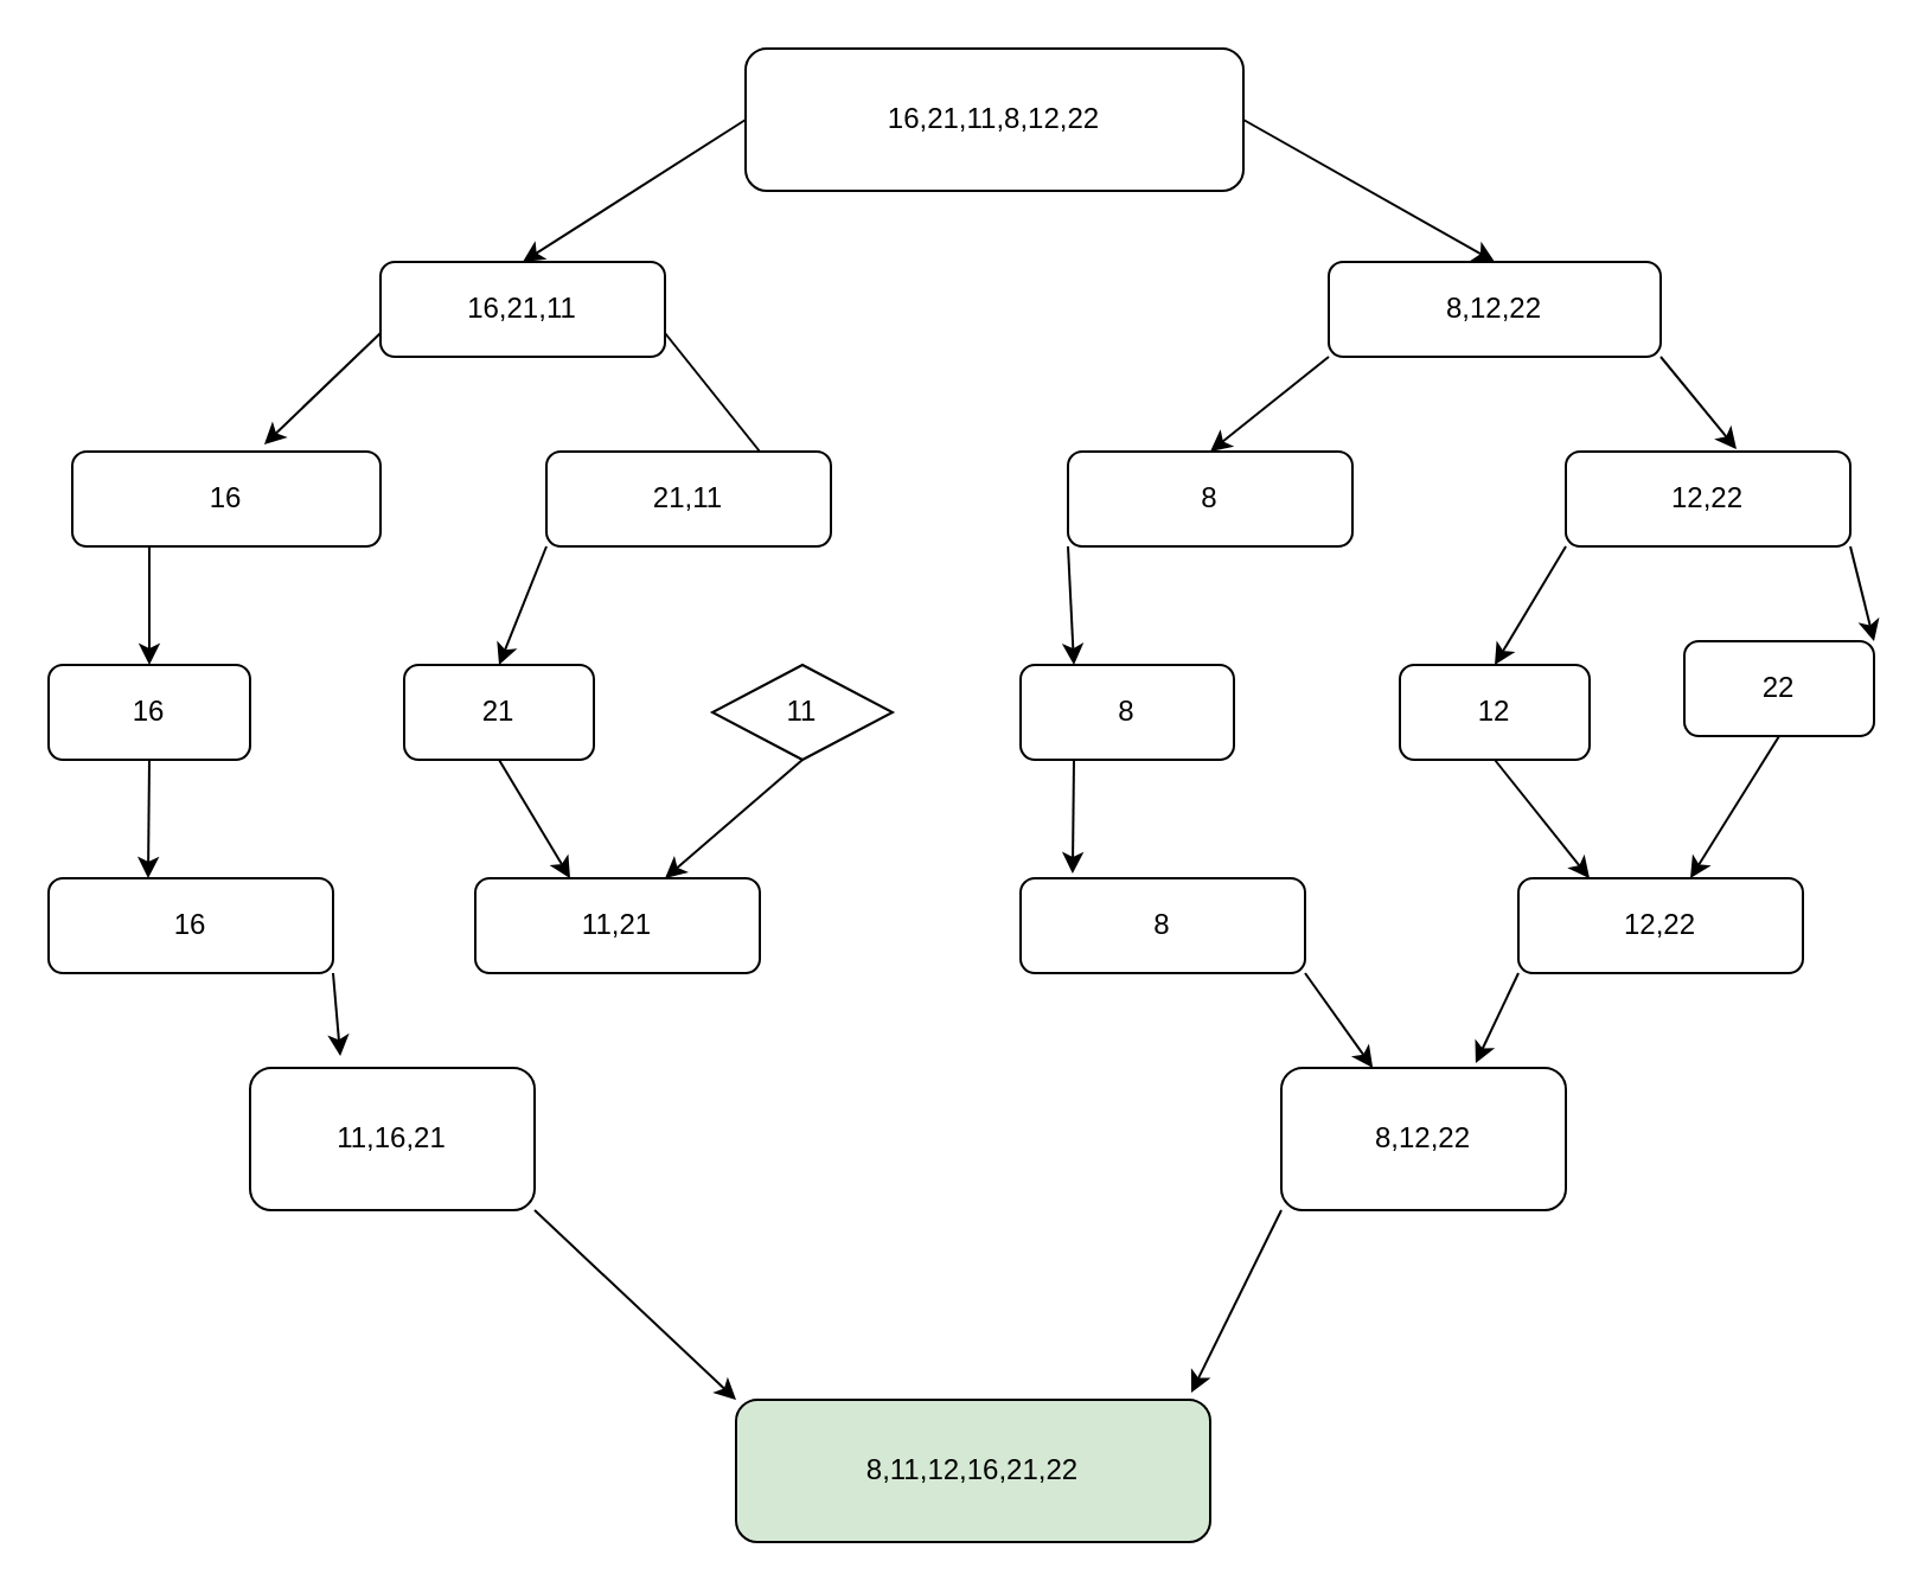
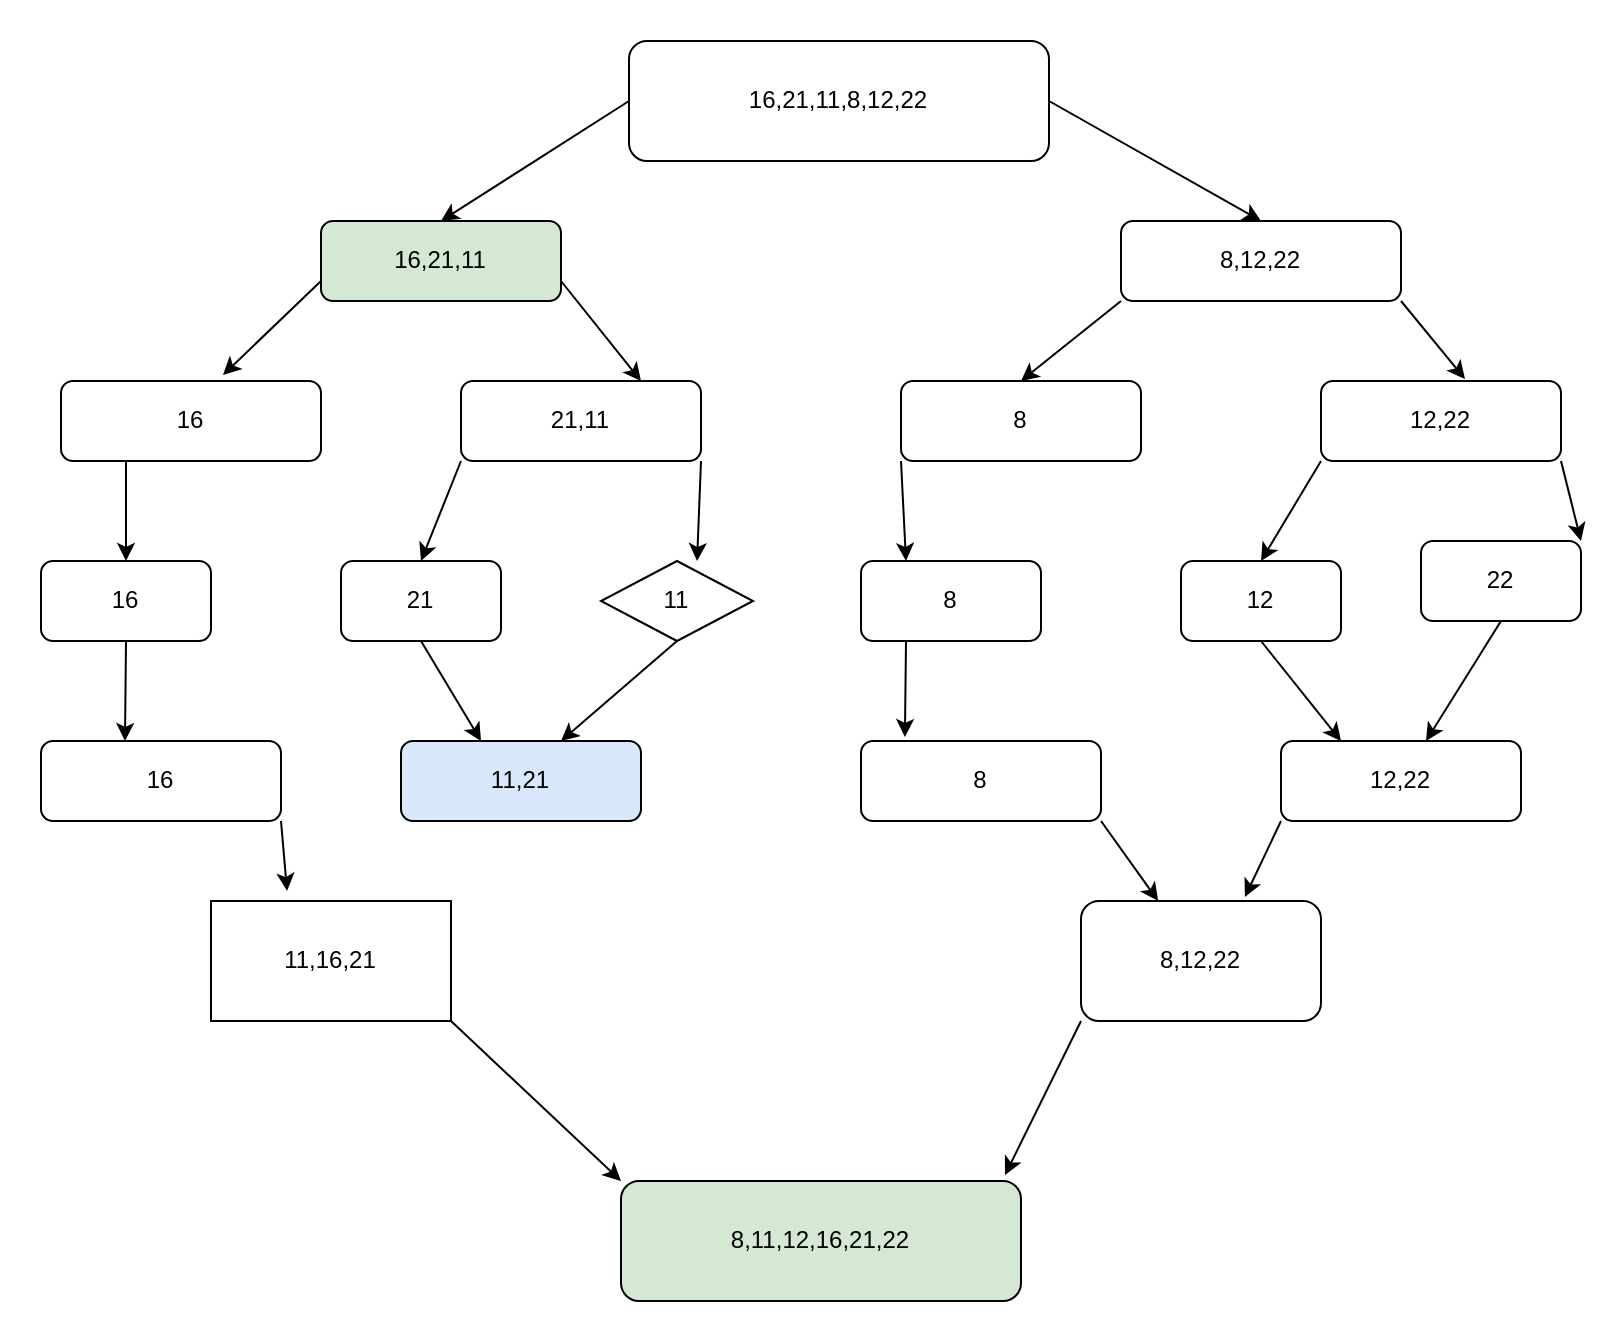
  <mxCell id="0" />
  <mxCell id="1" parent="0" />
  <mxCell id="2" style="edgeStyle=none;rounded=0;orthogonalLoop=1;jettySize=auto;html=1;exitX=1;exitY=0.5;exitDx=0;exitDy=0;entryX=0.5;entryY=0;entryDx=0;entryDy=0;" edge="1" parent="1" source="4" target="12"><mxGeometry relative="1" as="geometry" /></mxCell>
  <mxCell id="3" style="edgeStyle=none;rounded=0;orthogonalLoop=1;jettySize=auto;html=1;exitX=0;exitY=0.5;exitDx=0;exitDy=0;entryX=0.5;entryY=0;entryDx=0;entryDy=0;" edge="1" parent="1" source="4" target="7"><mxGeometry relative="1" as="geometry" /></mxCell>
  <mxCell id="4" value="16,21,11,8,12,22" style="rounded=1;whiteSpace=wrap;html=1;fontSize=12;glass=0;strokeWidth=1;shadow=0;" parent="1" vertex="1"><mxGeometry x="314" y="20" width="210" height="60" as="geometry" /></mxCell>
  <mxCell id="5" style="edgeStyle=none;rounded=0;orthogonalLoop=1;jettySize=auto;html=1;exitX=0;exitY=0.75;exitDx=0;exitDy=0;entryX=0.623;entryY=-0.075;entryDx=0;entryDy=0;entryPerimeter=0;" edge="1" parent="1" source="7" target="9"><mxGeometry relative="1" as="geometry" /></mxCell>
- <mxCell id="6" style="edgeStyle=none;rounded=0;orthogonalLoop=1;jettySize=auto;html=1;exitX=1;exitY=0.75;exitDx=0;exitDy=0;entryX=0.75;entryY=0;entryDx=0;entryDy=0;endArrow=none;" edge="1" parent="1" source="7" target="15"><mxGeometry relative="1" as="geometry" /></mxCell>
- <mxCell id="7" value="16,21,11" style="rounded=1;whiteSpace=wrap;html=1;fontSize=12;glass=0;strokeWidth=1;shadow=0;" parent="1" vertex="1"><mxGeometry x="160" y="110" width="120" height="40" as="geometry" /></mxCell>
+ <mxCell id="6" style="edgeStyle=none;rounded=0;orthogonalLoop=1;jettySize=auto;html=1;exitX=1;exitY=0.75;exitDx=0;exitDy=0;entryX=0.75;entryY=0;entryDx=0;entryDy=0;" edge="1" parent="1" source="7" target="15"><mxGeometry relative="1" as="geometry" /></mxCell>
+ <mxCell id="7" value="16,21,11" style="rounded=1;whiteSpace=wrap;html=1;fontSize=12;glass=0;strokeWidth=1;shadow=0;fillColor=#d5e8d4;" parent="1" vertex="1"><mxGeometry x="160" y="110" width="120" height="40" as="geometry" /></mxCell>
  <mxCell id="8" style="edgeStyle=none;rounded=0;orthogonalLoop=1;jettySize=auto;html=1;exitX=0.25;exitY=1;exitDx=0;exitDy=0;" edge="1" parent="1" source="9" target="24"><mxGeometry relative="1" as="geometry" /></mxCell>
  <mxCell id="9" value="16" style="rounded=1;whiteSpace=wrap;html=1;fontSize=12;glass=0;strokeWidth=1;shadow=0;" parent="1" vertex="1"><mxGeometry x="30" y="190" width="130" height="40" as="geometry" /></mxCell>
  <mxCell id="10" style="edgeStyle=none;rounded=0;orthogonalLoop=1;jettySize=auto;html=1;exitX=0;exitY=1;exitDx=0;exitDy=0;entryX=0.5;entryY=0;entryDx=0;entryDy=0;" edge="1" parent="1" source="12" target="26"><mxGeometry relative="1" as="geometry" /></mxCell>
  <mxCell id="11" style="edgeStyle=none;rounded=0;orthogonalLoop=1;jettySize=auto;html=1;exitX=1;exitY=1;exitDx=0;exitDy=0;entryX=0.6;entryY=-0.025;entryDx=0;entryDy=0;entryPerimeter=0;" edge="1" parent="1" source="12" target="18"><mxGeometry relative="1" as="geometry" /></mxCell>
  <mxCell id="12" value="8,12,22" style="rounded=1;whiteSpace=wrap;html=1;fontSize=12;glass=0;strokeWidth=1;shadow=0;" parent="1" vertex="1"><mxGeometry x="560" y="110" width="140" height="40" as="geometry" /></mxCell>
  <mxCell id="13" style="edgeStyle=none;rounded=0;orthogonalLoop=1;jettySize=auto;html=1;exitX=0;exitY=1;exitDx=0;exitDy=0;entryX=0.5;entryY=0;entryDx=0;entryDy=0;" edge="1" parent="1" source="15" target="20"><mxGeometry relative="1" as="geometry" /></mxCell>
+ <mxCell id="14" style="edgeStyle=none;rounded=0;orthogonalLoop=1;jettySize=auto;html=1;exitX=1;exitY=1;exitDx=0;exitDy=0;entryX=0.632;entryY=0;entryDx=0;entryDy=0;entryPerimeter=0;" edge="1" parent="1" source="15" target="22"><mxGeometry relative="1" as="geometry" /></mxCell>
  <mxCell id="15" value="21,11" style="rounded=1;whiteSpace=wrap;html=1;" vertex="1" parent="1"><mxGeometry x="230" y="190" width="120" height="40" as="geometry" /></mxCell>
  <mxCell id="16" style="edgeStyle=none;rounded=0;orthogonalLoop=1;jettySize=auto;html=1;exitX=0;exitY=1;exitDx=0;exitDy=0;entryX=0.5;entryY=0;entryDx=0;entryDy=0;" edge="1" parent="1" source="18" target="30"><mxGeometry relative="1" as="geometry" /></mxCell>
  <mxCell id="17" style="edgeStyle=none;rounded=0;orthogonalLoop=1;jettySize=auto;html=1;exitX=1;exitY=1;exitDx=0;exitDy=0;entryX=1;entryY=0;entryDx=0;entryDy=0;" edge="1" parent="1" source="18" target="32"><mxGeometry relative="1" as="geometry" /></mxCell>
  <mxCell id="18" value="12,22" style="rounded=1;whiteSpace=wrap;html=1;" vertex="1" parent="1"><mxGeometry x="660" y="190" width="120" height="40" as="geometry" /></mxCell>
  <mxCell id="19" style="edgeStyle=none;rounded=0;orthogonalLoop=1;jettySize=auto;html=1;exitX=0.5;exitY=1;exitDx=0;exitDy=0;" edge="1" parent="1" source="20"><mxGeometry relative="1" as="geometry"><mxPoint x="240" y="370" as="targetPoint" /></mxGeometry></mxCell>
  <mxCell id="20" value="21" style="rounded=1;whiteSpace=wrap;html=1;" vertex="1" parent="1"><mxGeometry x="170" y="280" width="80" height="40" as="geometry" /></mxCell>
  <mxCell id="21" style="edgeStyle=none;rounded=0;orthogonalLoop=1;jettySize=auto;html=1;exitX=0.5;exitY=1;exitDx=0;exitDy=0;" edge="1" parent="1" source="22"><mxGeometry relative="1" as="geometry"><mxPoint x="280" y="370" as="targetPoint" /></mxGeometry></mxCell>
  <mxCell id="22" value="11" style="rhombus;whiteSpace=wrap;html=1;" vertex="1" parent="1"><mxGeometry x="300" y="280" width="76" height="40" as="geometry" /></mxCell>
  <mxCell id="23" style="edgeStyle=none;rounded=0;orthogonalLoop=1;jettySize=auto;html=1;exitX=0.5;exitY=1;exitDx=0;exitDy=0;entryX=0.35;entryY=0;entryDx=0;entryDy=0;entryPerimeter=0;" edge="1" parent="1" source="24" target="40"><mxGeometry relative="1" as="geometry" /></mxCell>
  <mxCell id="24" value="16" style="rounded=1;whiteSpace=wrap;html=1;" vertex="1" parent="1"><mxGeometry x="20" y="280" width="85" height="40" as="geometry" /></mxCell>
  <mxCell id="25" style="edgeStyle=none;rounded=0;orthogonalLoop=1;jettySize=auto;html=1;exitX=0;exitY=1;exitDx=0;exitDy=0;entryX=0.25;entryY=0;entryDx=0;entryDy=0;" edge="1" parent="1" source="26" target="28"><mxGeometry relative="1" as="geometry" /></mxCell>
  <mxCell id="26" value="8" style="rounded=1;whiteSpace=wrap;html=1;" vertex="1" parent="1"><mxGeometry x="450" y="190" width="120" height="40" as="geometry" /></mxCell>
  <mxCell id="27" style="edgeStyle=none;rounded=0;orthogonalLoop=1;jettySize=auto;html=1;exitX=0.25;exitY=1;exitDx=0;exitDy=0;entryX=0.183;entryY=-0.05;entryDx=0;entryDy=0;entryPerimeter=0;" edge="1" parent="1" source="28" target="36"><mxGeometry relative="1" as="geometry" /></mxCell>
  <mxCell id="28" value="8" style="rounded=1;whiteSpace=wrap;html=1;" vertex="1" parent="1"><mxGeometry x="430" y="280" width="90" height="40" as="geometry" /></mxCell>
  <mxCell id="29" style="edgeStyle=none;rounded=0;orthogonalLoop=1;jettySize=auto;html=1;exitX=0.5;exitY=1;exitDx=0;exitDy=0;" edge="1" parent="1" source="30"><mxGeometry relative="1" as="geometry"><mxPoint x="670" y="370" as="targetPoint" /></mxGeometry></mxCell>
  <mxCell id="30" value="12" style="rounded=1;whiteSpace=wrap;html=1;" vertex="1" parent="1"><mxGeometry x="590" y="280" width="80" height="40" as="geometry" /></mxCell>
  <mxCell id="31" style="edgeStyle=none;rounded=0;orthogonalLoop=1;jettySize=auto;html=1;exitX=0.5;exitY=1;exitDx=0;exitDy=0;" edge="1" parent="1" source="32" target="34"><mxGeometry relative="1" as="geometry"><mxPoint x="700" y="370" as="targetPoint" /></mxGeometry></mxCell>
  <mxCell id="32" value="22" style="rounded=1;whiteSpace=wrap;html=1;" vertex="1" parent="1"><mxGeometry x="710" y="270" width="80" height="40" as="geometry" /></mxCell>
  <mxCell id="33" style="edgeStyle=none;rounded=0;orthogonalLoop=1;jettySize=auto;html=1;exitX=0;exitY=1;exitDx=0;exitDy=0;entryX=0.683;entryY=-0.033;entryDx=0;entryDy=0;entryPerimeter=0;" edge="1" parent="1" source="34" target="43"><mxGeometry relative="1" as="geometry" /></mxCell>
  <mxCell id="34" value="12,22" style="rounded=1;whiteSpace=wrap;html=1;" vertex="1" parent="1"><mxGeometry x="640" y="370" width="120" height="40" as="geometry" /></mxCell>
  <mxCell id="35" style="edgeStyle=none;rounded=0;orthogonalLoop=1;jettySize=auto;html=1;exitX=1;exitY=1;exitDx=0;exitDy=0;" edge="1" parent="1" source="36" target="43"><mxGeometry relative="1" as="geometry" /></mxCell>
  <mxCell id="36" value="8" style="rounded=1;whiteSpace=wrap;html=1;" vertex="1" parent="1"><mxGeometry x="430" y="370" width="120" height="40" as="geometry" /></mxCell>
  <mxCell id="37" style="edgeStyle=none;rounded=0;orthogonalLoop=1;jettySize=auto;html=1;exitX=1;exitY=1;exitDx=0;exitDy=0;entryX=0;entryY=0;entryDx=0;entryDy=0;" edge="1" parent="1" source="38" target="44"><mxGeometry relative="1" as="geometry" /></mxCell>
- <mxCell id="38" value="11,16,21" style="rounded=1;whiteSpace=wrap;html=1;" vertex="1" parent="1"><mxGeometry x="105" y="450" width="120" height="60" as="geometry" /></mxCell>
+ <mxCell id="38" value="11,16,21" style="whiteSpace=wrap;html=1;rounded=0;" vertex="1" parent="1"><mxGeometry x="105" y="450" width="120" height="60" as="geometry" /></mxCell>
  <mxCell id="39" style="edgeStyle=none;rounded=0;orthogonalLoop=1;jettySize=auto;html=1;exitX=1;exitY=1;exitDx=0;exitDy=0;entryX=0.317;entryY=-0.083;entryDx=0;entryDy=0;entryPerimeter=0;" edge="1" parent="1" source="40" target="38"><mxGeometry relative="1" as="geometry" /></mxCell>
  <mxCell id="40" value="16" style="rounded=1;whiteSpace=wrap;html=1;" vertex="1" parent="1"><mxGeometry x="20" y="370" width="120" height="40" as="geometry" /></mxCell>
- <mxCell id="41" value="11,21" style="rounded=1;whiteSpace=wrap;html=1;" vertex="1" parent="1"><mxGeometry x="200" y="370" width="120" height="40" as="geometry" /></mxCell>
+ <mxCell id="41" value="11,21" style="rounded=1;whiteSpace=wrap;html=1;fillColor=#dae8fc;" vertex="1" parent="1"><mxGeometry x="200" y="370" width="120" height="40" as="geometry" /></mxCell>
  <mxCell id="42" style="edgeStyle=none;rounded=0;orthogonalLoop=1;jettySize=auto;html=1;exitX=0;exitY=1;exitDx=0;exitDy=0;entryX=0.96;entryY=-0.05;entryDx=0;entryDy=0;entryPerimeter=0;" edge="1" parent="1" source="43" target="44"><mxGeometry relative="1" as="geometry" /></mxCell>
  <mxCell id="43" value="8,12,22" style="rounded=1;whiteSpace=wrap;html=1;" vertex="1" parent="1"><mxGeometry x="540" y="450" width="120" height="60" as="geometry" /></mxCell>
  <mxCell id="44" value="8,11,12,16,21,22" style="rounded=1;whiteSpace=wrap;html=1;fillColor=#d5e8d4;" vertex="1" parent="1"><mxGeometry x="310" y="590" width="200" height="60" as="geometry" /></mxCell>
